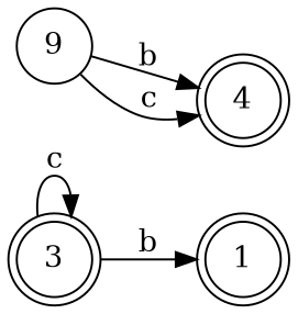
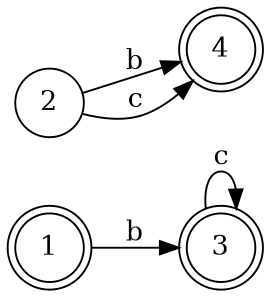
  digraph {
    rankdir=LR
    node [shape=doublecircle]
    1
    3
-   2 [shape=circle label=9]
+   2 [shape=circle]
    4
-   3 -> 1 [label=b]
+   1 -> 3 [label=b]
    3 -> 3 [label=c]
    2 -> 4 [label=b]
    2 -> 4 [label=c]
  }
